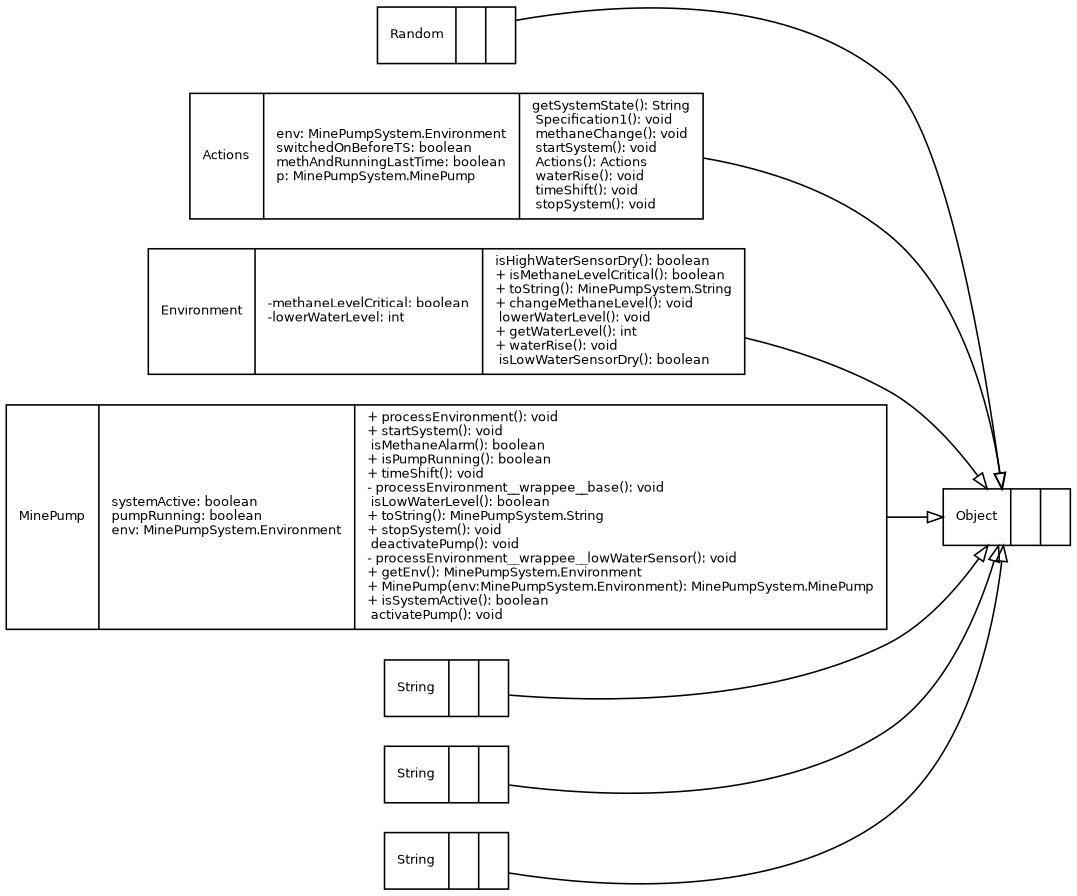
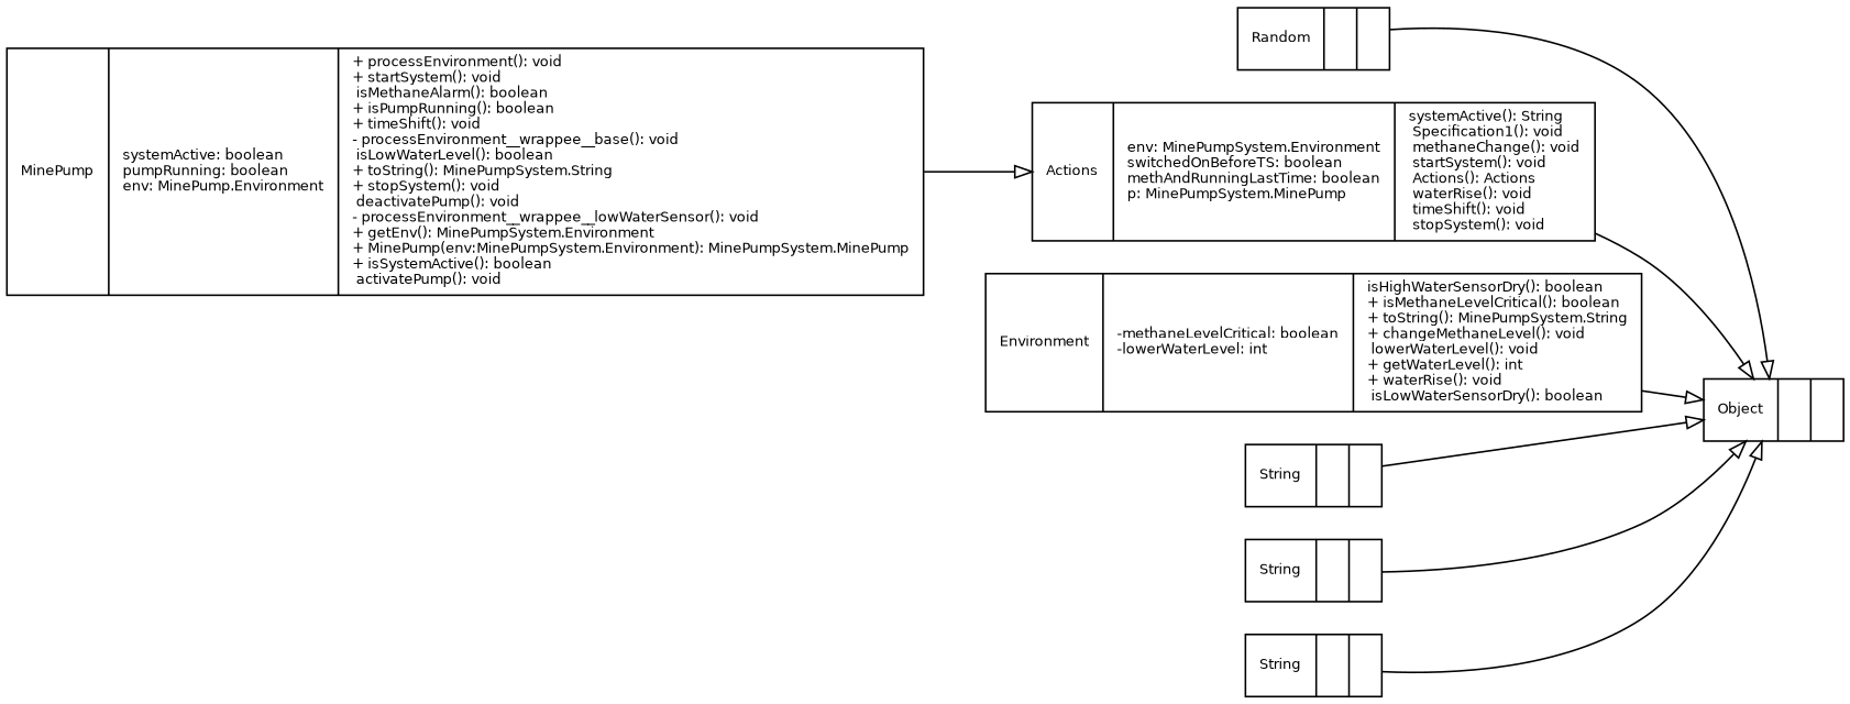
  digraph {
    fontname="Bitstream Vera Sans"
    fontsize=8
    rankdir=LR
    node [fontname="Bitstream Vera Sans" fontsize=8 shape=record]
    edge [arrowhead=empty arrowtail=none fontname="Bitstream Vera Sans" fontsize=8 style=solid]
    n1 [label="{Random||}"]
    n2 [label="{Object||}"]
-   n3 [label="{Actions|env: MinePumpSystem.Environment\lswitchedOnBeforeTS: boolean\lmethAndRunningLastTime: boolean\lp: MinePumpSystem.MinePump\l| getSystemState(): String\l Specification1(): void\l methaneChange(): void\l startSystem(): void\l Actions(): Actions\l waterRise(): void\l timeShift(): void\l stopSystem(): void\l}"]
+   n3 [label="{Actions|env: MinePumpSystem.Environment\lswitchedOnBeforeTS: boolean\lmethAndRunningLastTime: boolean\lp: MinePumpSystem.MinePump\l| systemActive(): String\l Specification1(): void\l methaneChange(): void\l startSystem(): void\l Actions(): Actions\l waterRise(): void\l timeShift(): void\l stopSystem(): void\l}"]
    n4 [label="{Environment|-methaneLevelCritical: boolean\l-lowerWaterLevel: int\l| isHighWaterSensorDry(): boolean\l+ isMethaneLevelCritical(): boolean\l+ toString(): MinePumpSystem.String\l+ changeMethaneLevel(): void\l lowerWaterLevel(): void\l+ getWaterLevel(): int\l+ waterRise(): void\l isLowWaterSensorDry(): boolean\l}"]
-   n5 [label="{MinePump|systemActive: boolean\lpumpRunning: boolean\lenv: MinePumpSystem.Environment\l|+ processEnvironment(): void\l+ startSystem(): void\l isMethaneAlarm(): boolean\l+ isPumpRunning(): boolean\l+ timeShift(): void\l- processEnvironment__wrappee__base(): void\l isLowWaterLevel(): boolean\l+ toString(): MinePumpSystem.String\l+ stopSystem(): void\l deactivatePump(): void\l- processEnvironment__wrappee__lowWaterSensor(): void\l+ getEnv(): MinePumpSystem.Environment\l+ MinePump(env:MinePumpSystem.Environment): MinePumpSystem.MinePump\l+ isSystemActive(): boolean\l activatePump(): void\l}"]
+   n5 [label="{MinePump|systemActive: boolean\lpumpRunning: boolean\lenv: MinePump.Environment\l|+ processEnvironment(): void\l+ startSystem(): void\l isMethaneAlarm(): boolean\l+ isPumpRunning(): boolean\l+ timeShift(): void\l- processEnvironment__wrappee__base(): void\l isLowWaterLevel(): boolean\l+ toString(): MinePumpSystem.String\l+ stopSystem(): void\l deactivatePump(): void\l- processEnvironment__wrappee__lowWaterSensor(): void\l+ getEnv(): MinePumpSystem.Environment\l+ MinePump(env:MinePumpSystem.Environment): MinePumpSystem.MinePump\l+ isSystemActive(): boolean\l activatePump(): void\l}"]
    n6 [label="{String||}"]
    n7 [label="{String||}"]
    n8 [label="{String||}"]
    n1 -> n2
    n3 -> n2
    n4 -> n2
-   n5 -> n2
+   n5 -> n3
    n6 -> n2
    n7 -> n2
    n8 -> n2
  }
